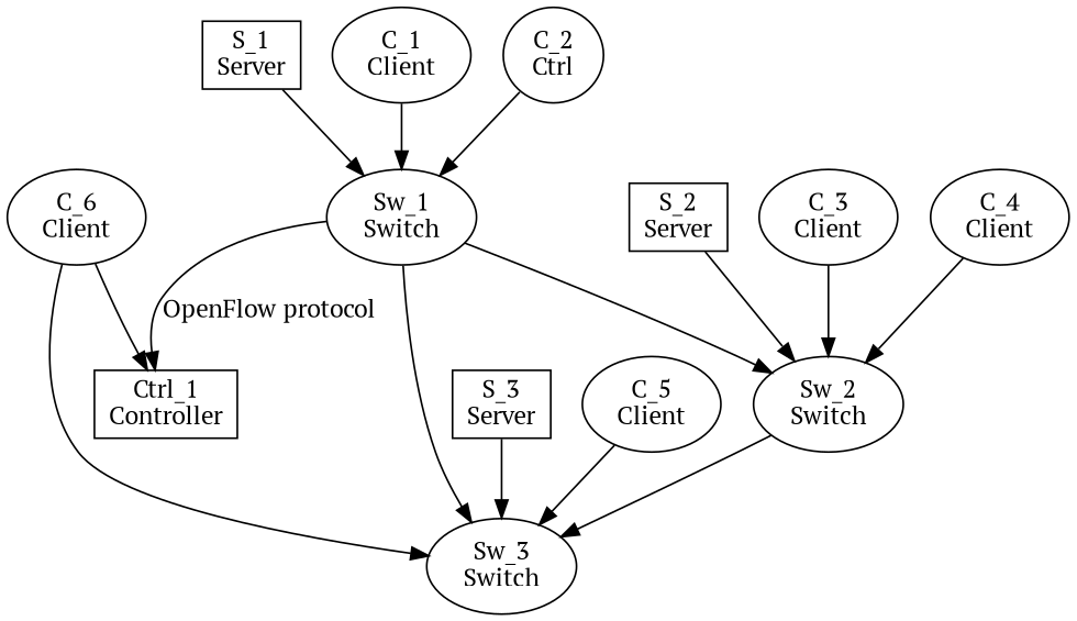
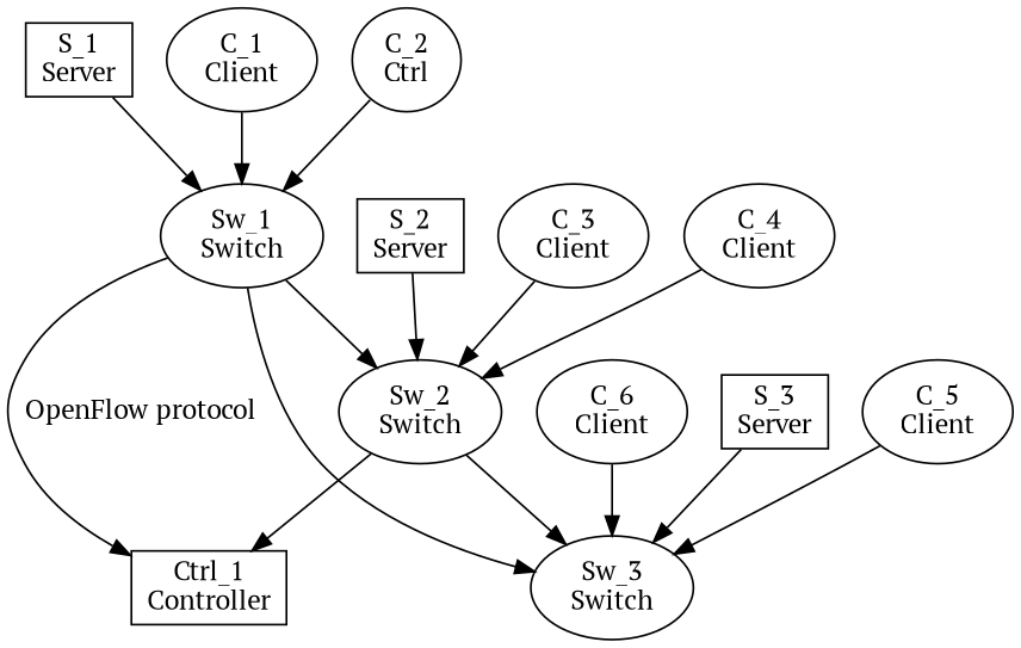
  digraph {
    fontname="PT Serif"
    node [fontname="PT Serif"]
    edge [fontname="PT Serif"]
    n1 [label="Ctrl_1\nController" shape=box]
    n2 [label="Sw_1\nSwitch"]
    n3 [label="Sw_2\nSwitch"]
    n4 [label="Sw_3\nSwitch"]
    n5 [label="S_1\nServer" shape=box]
    n6 [label="S_2\nServer" shape=box]
    n7 [label="S_3\nServer" shape=box]
    n8 [label="C_1\nClient"]
    n9 [label="C_2\nCtrl"]
    n10 [label="C_3\nClient"]
    n11 [label="C_4\nClient"]
    n12 [label="C_5\nClient"]
    n13 [label="C_6\nClient"]
    n2 -> n1 [label="OpenFlow protocol"]
    n2 -> n3
    n2 -> n4
-   n13 -> n1
+   n3 -> n1
    n3 -> n4
    n5 -> n2
    n6 -> n3
    n7 -> n4
    n8 -> n2
    n9 -> n2
    n10 -> n3
    n11 -> n3
    n12 -> n4
    n13 -> n4
  }
